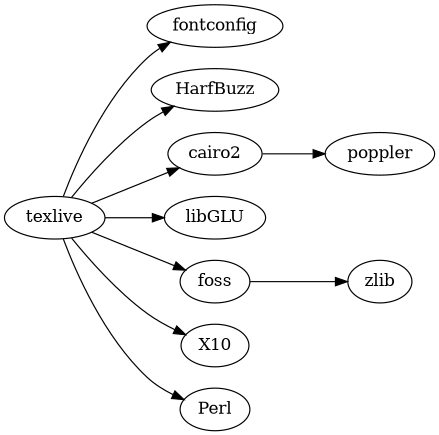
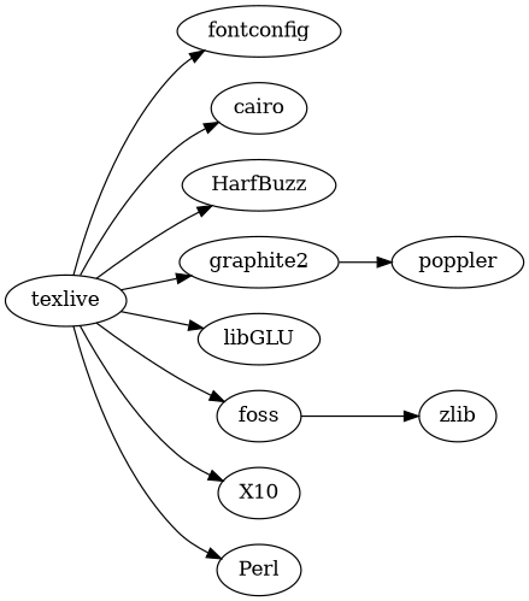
  digraph {
    rankdir=LR
    texlive
    fontconfig
+   cairo
    HarfBuzz
-   graphite2 [label=cairo2]
+   graphite2
    libGLU
    foss
    n8 [label=X10]
    Perl
    poppler
    zlib
    texlive -> fontconfig
+   texlive -> cairo
    texlive -> HarfBuzz
    texlive -> graphite2
    texlive -> libGLU
    texlive -> foss
    texlive -> n8
    texlive -> Perl
    graphite2 -> poppler
    foss -> zlib
  }
